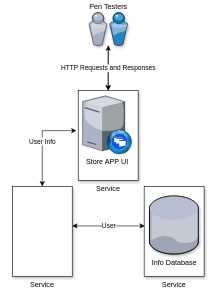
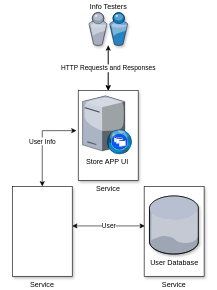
  <mxCell id="0" />
  <mxCell id="1" parent="0" />
  <mxCell id="2" value="Service" style="rounded=0;whiteSpace=wrap;html=1;shadow=1;strokeColor=#000000;fillColor=#ffffff;labelPosition=center;verticalLabelPosition=bottom;align=center;verticalAlign=top;" parent="1" vertex="1"><mxGeometry x="240" y="310" width="100" height="150" as="geometry" /></mxCell>
  <mxCell id="3" value="Service" style="rounded=0;whiteSpace=wrap;html=1;shadow=1;strokeColor=#000000;fillColor=#ffffff;labelPosition=center;verticalLabelPosition=bottom;align=center;verticalAlign=top;" parent="1" vertex="1"><mxGeometry x="20" y="310" width="100" height="150" as="geometry" /></mxCell>
  <mxCell id="4" value="Service" style="rounded=0;whiteSpace=wrap;html=1;shadow=1;strokeColor=#000000;fillColor=#ffffff;labelPosition=center;verticalLabelPosition=bottom;align=center;verticalAlign=top;" parent="1" vertex="1"><mxGeometry x="130" y="150" width="100" height="150" as="geometry" /></mxCell>
  <mxCell id="5" style="edgeStyle=orthogonalEdgeStyle;rounded=0;orthogonalLoop=1;jettySize=auto;html=1;entryX=0.5;entryY=0;entryDx=0;entryDy=0;" edge="1" parent="1" source="7" target="4"><mxGeometry relative="1" as="geometry" /></mxCell>
  <mxCell id="6" value="HTTP Requests and Responses" style="edgeStyle=orthogonalEdgeStyle;rounded=0;orthogonalLoop=1;jettySize=auto;html=1;startArrow=classic;startFill=1;" edge="1" parent="1" source="7" target="4"><mxGeometry relative="1" as="geometry" /></mxCell>
- <mxCell id="7" value="Pen Testers" style="verticalLabelPosition=top;aspect=fixed;html=1;verticalAlign=bottom;strokeColor=none;align=center;outlineConnect=0;shape=mxgraph.citrix.users;shadow=1;labelPosition=center;" parent="1" vertex="1"><mxGeometry x="147.75" y="20" width="64.5" height="55" as="geometry" /></mxCell>
- <mxCell id="8" value="Info Database" style="verticalLabelPosition=bottom;aspect=fixed;html=1;verticalAlign=top;strokeColor=none;align=center;outlineConnect=0;shape=mxgraph.citrix.database;shadow=1;fontFamily=Helvetica;fontSize=12;fontColor=#000000;fillColor=#ffffff;" parent="1" vertex="1"><mxGeometry x="248.78" y="326" width="82.45" height="97" as="geometry" /></mxCell>
+ <mxCell id="7" value="Info Testers" style="verticalLabelPosition=top;aspect=fixed;html=1;verticalAlign=bottom;strokeColor=none;align=center;outlineConnect=0;shape=mxgraph.citrix.users;shadow=1;labelPosition=center;" parent="1" vertex="1"><mxGeometry x="147.75" y="20" width="64.5" height="55" as="geometry" /></mxCell>
+ <mxCell id="8" value="User Database" style="verticalLabelPosition=bottom;aspect=fixed;html=1;verticalAlign=top;strokeColor=none;align=center;outlineConnect=0;shape=mxgraph.citrix.database;shadow=1;fontFamily=Helvetica;fontSize=12;fontColor=#000000;fillColor=#ffffff;" parent="1" vertex="1"><mxGeometry x="248.78" y="326" width="82.45" height="97" as="geometry" /></mxCell>
  <mxCell id="9" value="User" style="edgeStyle=orthogonalEdgeStyle;rounded=0;orthogonalLoop=1;jettySize=auto;html=1;startArrow=classic;startFill=1;" parent="1" edge="1"><mxGeometry relative="1" as="geometry"><mxPoint x="120" y="376" as="sourcePoint" /><mxPoint x="241" y="376" as="targetPoint" /></mxGeometry></mxCell>
  <mxCell id="10" value="User Info" style="edgeStyle=orthogonalEdgeStyle;rounded=0;orthogonalLoop=1;jettySize=auto;html=1;exitX=-0.03;exitY=0.447;exitDx=0;exitDy=0;exitPerimeter=0;startArrow=classic;startFill=1;entryX=0.5;entryY=0;entryDx=0;entryDy=0;" parent="1" source="4" target="3" edge="1"><mxGeometry relative="1" as="geometry"><mxPoint x="110" y="218" as="sourcePoint" /><Array as="points"><mxPoint x="70" y="217" /></Array></mxGeometry></mxCell>
  <mxCell id="11" value="Store APP UI" style="verticalLabelPosition=bottom;aspect=fixed;html=1;verticalAlign=top;strokeColor=none;align=center;outlineConnect=0;shape=mxgraph.citrix.xenapp_web;fontFamily=Helvetica;fontSize=12;fontColor=#000000;fillColor=#ffffff;" parent="1" vertex="1"><mxGeometry x="137.25" y="159" width="82.45" height="97" as="geometry" /></mxCell>
